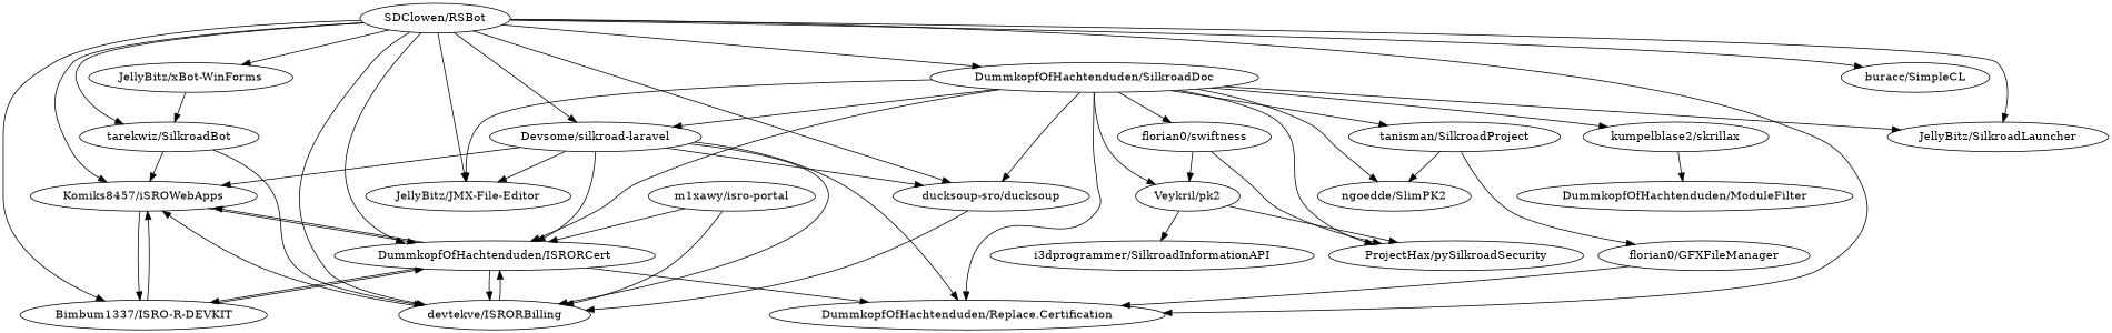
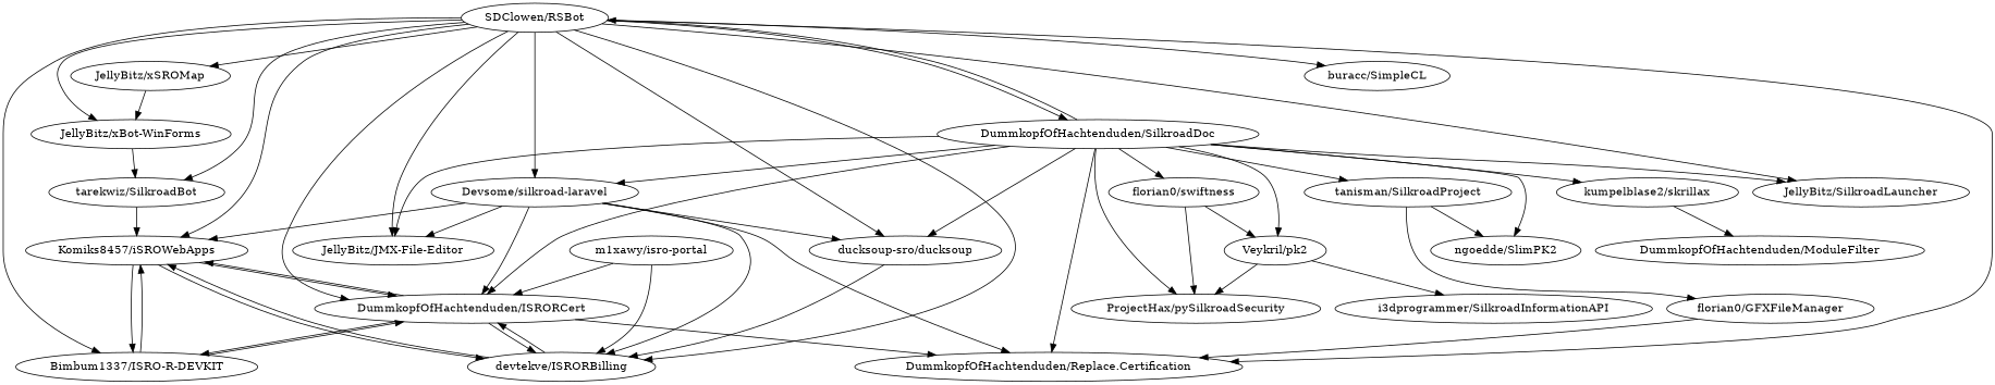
  digraph {
    "JellyBitz/xBot-WinForms" [l="0.258,45.177"]
    "tarekwiz/SilkroadBot" [l="0.276,45.176"]
    "Komiks8457/iSROWebApps" [l="0.247,45.153"]
    "Veykril/pk2" [l="0.281,45.114"]
    "ProjectHax/pySilkroadSecurity" [l="0.279,45.124"]
    "i3dprogrammer/SilkroadInformationAPI" [l="0.276,45.098"]
    "Devsome/silkroad-laravel" [l="0.268,45.147"]
    "DummkopfOfHachtenduden/ISRORCert" [l="0.255,45.146"]
    "devtekve/ISRORBilling" [l="0.25,45.161"]
    "DummkopfOfHachtenduden/Replace.Certification" [l="0.271,45.137"]
    "ducksoup-sro/ducksoup" [l="0.261,45.154"]
    "JellyBitz/JMX-File-Editor" [l="0.286,45.152"]
    "Bimbum1337/ISRO-R-DEVKIT" [l="0.242,45.144"]
+   "JellyBitz/xSROMap" [l="0.269,45.185"]
    "florian0/swiftness" [l="0.265,45.126"]
    "SDClowen/RSBot" [l="0.274,45.16"]
    "DummkopfOfHachtenduden/SilkroadDoc" [l="0.288,45.139"]
    "buracc/SimpleCL" [l="0.293,45.175"]
    "JellyBitz/SilkroadLauncher" [l="0.301,45.151"]
    "tanisman/SilkroadProject" [l="0.313,45.124"]
    "ngoedde/SlimPK2" [l="0.312,45.135"]
    "kumpelblase2/skrillax" [l="0.322,45.145"]
    "DummkopfOfHachtenduden/ModuleFilter" [l="0.299,45.117"]
    "florian0/GFXFileManager" [l="0.293,45.125"]
    "m1xawy/isro-portal" [l="0.231,45.154"]
    "JellyBitz/xBot-WinForms" -> "tarekwiz/SilkroadBot"
    "tarekwiz/SilkroadBot" -> "Komiks8457/iSROWebApps"
    "Komiks8457/iSROWebApps" -> "DummkopfOfHachtenduden/ISRORCert"
-   "tarekwiz/SilkroadBot" -> "devtekve/ISRORBilling"
+   "Komiks8457/iSROWebApps" -> "devtekve/ISRORBilling"
    "Komiks8457/iSROWebApps" -> "Bimbum1337/ISRO-R-DEVKIT"
    "Veykril/pk2" -> "ProjectHax/pySilkroadSecurity"
    "Veykril/pk2" -> "i3dprogrammer/SilkroadInformationAPI"
    "Devsome/silkroad-laravel" -> "Komiks8457/iSROWebApps"
    "Devsome/silkroad-laravel" -> "DummkopfOfHachtenduden/ISRORCert"
    "Devsome/silkroad-laravel" -> "devtekve/ISRORBilling"
    "Devsome/silkroad-laravel" -> "DummkopfOfHachtenduden/Replace.Certification"
    "Devsome/silkroad-laravel" -> "ducksoup-sro/ducksoup"
    "Devsome/silkroad-laravel" -> "JellyBitz/JMX-File-Editor"
    "DummkopfOfHachtenduden/ISRORCert" -> "Komiks8457/iSROWebApps"
    "DummkopfOfHachtenduden/ISRORCert" -> "devtekve/ISRORBilling"
    "DummkopfOfHachtenduden/ISRORCert" -> "DummkopfOfHachtenduden/Replace.Certification"
    "DummkopfOfHachtenduden/ISRORCert" -> "Bimbum1337/ISRO-R-DEVKIT"
    "devtekve/ISRORBilling" -> "Komiks8457/iSROWebApps"
    "devtekve/ISRORBilling" -> "DummkopfOfHachtenduden/ISRORCert"
    "ducksoup-sro/ducksoup" -> "devtekve/ISRORBilling"
    "Bimbum1337/ISRO-R-DEVKIT" -> "Komiks8457/iSROWebApps"
    "Bimbum1337/ISRO-R-DEVKIT" -> "DummkopfOfHachtenduden/ISRORCert"
+   "JellyBitz/xSROMap" -> "JellyBitz/xBot-WinForms"
    "florian0/swiftness" -> "Veykril/pk2"
    "florian0/swiftness" -> "ProjectHax/pySilkroadSecurity"
    "SDClowen/RSBot" -> "JellyBitz/xBot-WinForms"
    "SDClowen/RSBot" -> "tarekwiz/SilkroadBot"
    "SDClowen/RSBot" -> "Komiks8457/iSROWebApps"
    "SDClowen/RSBot" -> "Devsome/silkroad-laravel"
    "SDClowen/RSBot" -> "DummkopfOfHachtenduden/ISRORCert"
    "SDClowen/RSBot" -> "devtekve/ISRORBilling"
    "SDClowen/RSBot" -> "DummkopfOfHachtenduden/Replace.Certification"
    "SDClowen/RSBot" -> "ducksoup-sro/ducksoup"
    "SDClowen/RSBot" -> "JellyBitz/JMX-File-Editor"
    "SDClowen/RSBot" -> "Bimbum1337/ISRO-R-DEVKIT"
+   "SDClowen/RSBot" -> "JellyBitz/xSROMap"
    "SDClowen/RSBot" -> "DummkopfOfHachtenduden/SilkroadDoc"
    "SDClowen/RSBot" -> "buracc/SimpleCL"
    "SDClowen/RSBot" -> "JellyBitz/SilkroadLauncher"
    "DummkopfOfHachtenduden/SilkroadDoc" -> "Veykril/pk2"
    "DummkopfOfHachtenduden/SilkroadDoc" -> "ProjectHax/pySilkroadSecurity"
    "DummkopfOfHachtenduden/SilkroadDoc" -> "Devsome/silkroad-laravel"
    "DummkopfOfHachtenduden/SilkroadDoc" -> "DummkopfOfHachtenduden/ISRORCert"
    "DummkopfOfHachtenduden/SilkroadDoc" -> "DummkopfOfHachtenduden/Replace.Certification"
    "DummkopfOfHachtenduden/SilkroadDoc" -> "ducksoup-sro/ducksoup"
    "DummkopfOfHachtenduden/SilkroadDoc" -> "JellyBitz/JMX-File-Editor"
    "DummkopfOfHachtenduden/SilkroadDoc" -> "florian0/swiftness"
+   "DummkopfOfHachtenduden/SilkroadDoc" -> "SDClowen/RSBot"
    "DummkopfOfHachtenduden/SilkroadDoc" -> "JellyBitz/SilkroadLauncher"
    "DummkopfOfHachtenduden/SilkroadDoc" -> "tanisman/SilkroadProject"
    "DummkopfOfHachtenduden/SilkroadDoc" -> "ngoedde/SlimPK2"
    "DummkopfOfHachtenduden/SilkroadDoc" -> "kumpelblase2/skrillax"
    "tanisman/SilkroadProject" -> "ngoedde/SlimPK2"
    "tanisman/SilkroadProject" -> "florian0/GFXFileManager"
    "kumpelblase2/skrillax" -> "DummkopfOfHachtenduden/ModuleFilter"
    "florian0/GFXFileManager" -> "DummkopfOfHachtenduden/Replace.Certification"
    "m1xawy/isro-portal" -> "DummkopfOfHachtenduden/ISRORCert"
    "m1xawy/isro-portal" -> "devtekve/ISRORBilling"
  }
